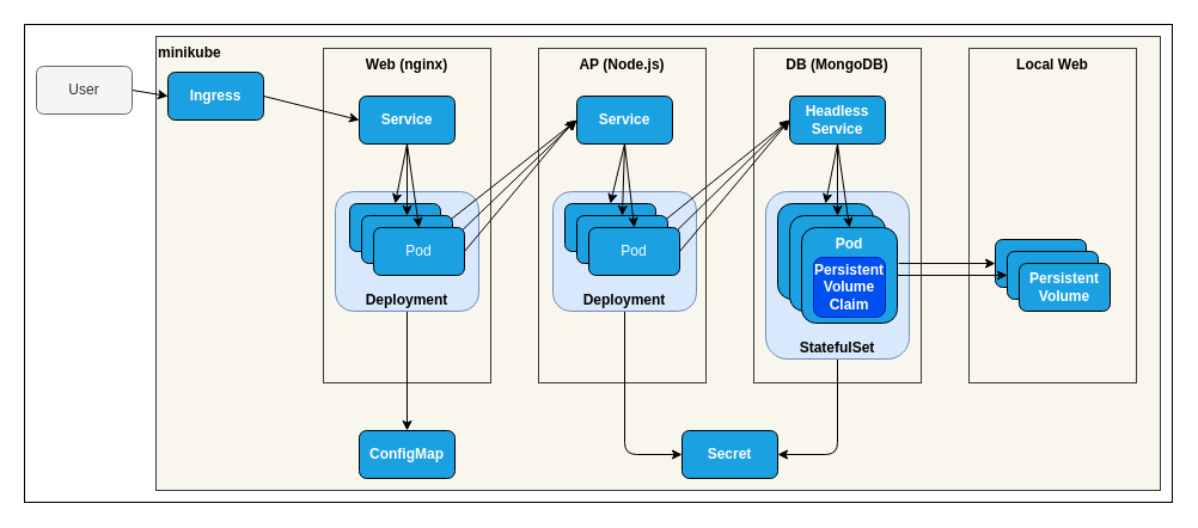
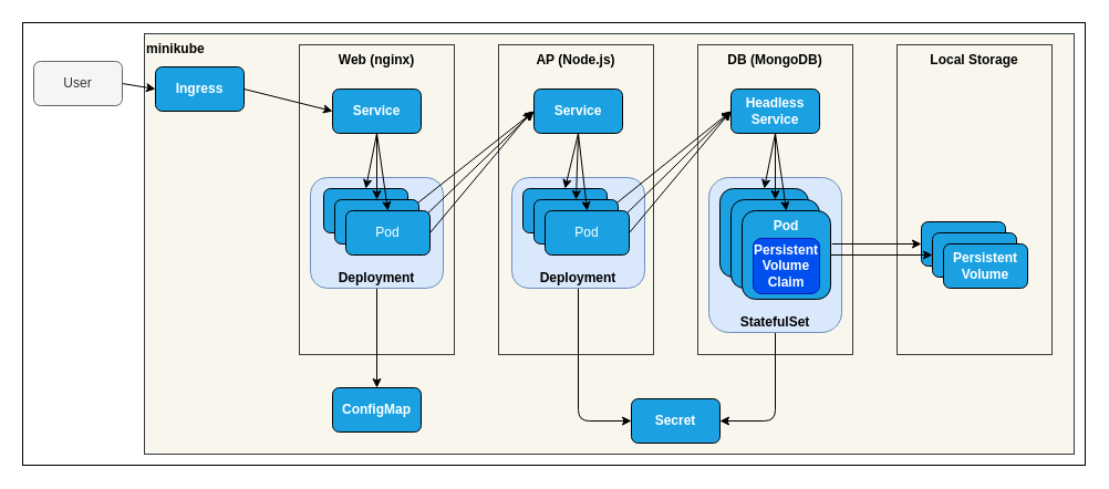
  <mxCell id="0" />
  <mxCell id="1" parent="0" />
  <mxCell id="2" value="" style="rounded=0;whiteSpace=wrap;html=1;" parent="1" vertex="1"><mxGeometry x="20" y="20" width="960" height="400" as="geometry" /></mxCell>
  <mxCell id="3" value="minikube" style="rounded=0;whiteSpace=wrap;html=1;verticalAlign=top;fontStyle=1;fillColor=#f9f7ed;strokeColor=#36393d;fontColor=#000000;align=left;" vertex="1" parent="1"><mxGeometry x="130" y="30" width="840" height="380" as="geometry" /></mxCell>
- <mxCell id="4" value="Local Web" style="rounded=0;whiteSpace=wrap;html=1;verticalAlign=top;fontStyle=1;fillColor=#f9f7ed;strokeColor=#36393d;fontColor=#000000;" parent="1" vertex="1"><mxGeometry x="810" y="40" width="140" height="280" as="geometry" /></mxCell>
+ <mxCell id="4" value="Local Storage" style="rounded=0;whiteSpace=wrap;html=1;verticalAlign=top;fontStyle=1;fillColor=#f9f7ed;strokeColor=#36393d;fontColor=#000000;" parent="1" vertex="1"><mxGeometry x="810" y="40" width="140" height="280" as="geometry" /></mxCell>
  <mxCell id="5" value="DB (MongoDB)" style="rounded=0;whiteSpace=wrap;html=1;verticalAlign=top;fontStyle=1;fillColor=#f9f7ed;strokeColor=#36393d;fontColor=#000000;" parent="1" vertex="1"><mxGeometry x="630" y="40" width="140" height="280" as="geometry" /></mxCell>
  <mxCell id="6" value="AP (Node.js)" style="rounded=0;whiteSpace=wrap;html=1;verticalAlign=top;fontStyle=1;fillColor=#f9f7ed;strokeColor=#36393d;fontColor=#000000;" parent="1" vertex="1"><mxGeometry x="450" y="40" width="140" height="280" as="geometry" /></mxCell>
  <mxCell id="7" value="Web (nginx)" style="rounded=0;whiteSpace=wrap;html=1;verticalAlign=top;fontStyle=1;fillColor=#f9f7ed;strokeColor=#36393d;fontColor=#000000;" parent="1" vertex="1"><mxGeometry x="270" y="40" width="140" height="280" as="geometry" /></mxCell>
  <mxCell id="8" style="edgeStyle=none;html=1;exitX=1;exitY=0.5;exitDx=0;exitDy=0;entryX=0;entryY=0.5;entryDx=0;entryDy=0;" parent="1" source="9" target="11" edge="1"><mxGeometry relative="1" as="geometry" /></mxCell>
  <mxCell id="9" value="User" style="rounded=1;whiteSpace=wrap;html=1;fillColor=#f5f5f5;fontColor=#333333;strokeColor=#666666;" parent="1" vertex="1"><mxGeometry x="30" y="55" width="80" height="40" as="geometry" /></mxCell>
  <mxCell id="10" style="edgeStyle=none;html=1;exitX=1;exitY=0.5;exitDx=0;exitDy=0;entryX=0;entryY=0.5;entryDx=0;entryDy=0;" parent="1" source="11" target="12" edge="1"><mxGeometry relative="1" as="geometry" /></mxCell>
  <mxCell id="11" value="Ingress" style="rounded=1;whiteSpace=wrap;html=1;fillColor=#1ba1e2;fontColor=#ffffff;strokeColor=#000000;fontStyle=1" parent="1" vertex="1"><mxGeometry x="140" y="60" width="80" height="40" as="geometry" /></mxCell>
  <mxCell id="12" value="Service" style="rounded=1;whiteSpace=wrap;html=1;fillColor=#1ba1e2;fontColor=#ffffff;strokeColor=#000000;fontStyle=1" parent="1" vertex="1"><mxGeometry x="300" y="80" width="80" height="40" as="geometry" /></mxCell>
  <mxCell id="13" style="edgeStyle=none;html=1;exitX=0.5;exitY=1;exitDx=0;exitDy=0;entryX=0.5;entryY=0;entryDx=0;entryDy=0;" parent="1" source="14" target="45" edge="1"><mxGeometry relative="1" as="geometry" /></mxCell>
  <mxCell id="14" value="Deployment" style="rounded=1;whiteSpace=wrap;html=1;verticalAlign=bottom;fillColor=#dae8fc;strokeColor=#6c8ebf;fontColor=#000000;fontStyle=1" parent="1" vertex="1"><mxGeometry x="280" y="160" width="120" height="100" as="geometry" /></mxCell>
  <mxCell id="15" value="Service" style="rounded=1;whiteSpace=wrap;html=1;fillColor=#1ba1e2;fontColor=#ffffff;strokeColor=#000000;fontStyle=1" parent="1" vertex="1"><mxGeometry x="482" y="80" width="80" height="40" as="geometry" /></mxCell>
  <mxCell id="16" style="edgeStyle=none;html=1;exitX=1;exitY=0.5;exitDx=0;exitDy=0;entryX=0;entryY=0.5;entryDx=0;entryDy=0;" parent="1" source="17" target="15" edge="1"><mxGeometry relative="1" as="geometry" /></mxCell>
  <mxCell id="17" value="Pod" style="rounded=1;whiteSpace=wrap;html=1;fillColor=#1ba1e2;fontColor=#ffffff;strokeColor=#000000;" parent="1" vertex="1"><mxGeometry x="292" y="170" width="76" height="40" as="geometry" /></mxCell>
  <mxCell id="18" style="edgeStyle=none;html=1;exitX=0.5;exitY=1;exitDx=0;exitDy=0;entryX=0;entryY=0.5;entryDx=0;entryDy=0;" parent="1" source="19" target="44" edge="1"><mxGeometry relative="1" as="geometry"><Array as="points"><mxPoint x="522" y="380" /></Array></mxGeometry></mxCell>
  <mxCell id="19" value="Deployment" style="rounded=1;whiteSpace=wrap;html=1;verticalAlign=bottom;fillColor=#dae8fc;strokeColor=#6c8ebf;fontColor=#000000;fontStyle=1" parent="1" vertex="1"><mxGeometry x="462" y="160" width="120" height="100" as="geometry" /></mxCell>
  <mxCell id="20" style="edgeStyle=none;html=1;exitX=0.5;exitY=1;exitDx=0;exitDy=0;entryX=1;entryY=0.5;entryDx=0;entryDy=0;" parent="1" source="21" target="44" edge="1"><mxGeometry relative="1" as="geometry"><Array as="points"><mxPoint x="700" y="380" /></Array></mxGeometry></mxCell>
  <mxCell id="21" value="StatefulSet" style="rounded=1;whiteSpace=wrap;html=1;verticalAlign=bottom;fillColor=#dae8fc;strokeColor=#6c8ebf;fontColor=#000000;fontStyle=1" parent="1" vertex="1"><mxGeometry x="640" y="160" width="120" height="140" as="geometry" /></mxCell>
  <mxCell id="22" value="Pod" style="rounded=1;whiteSpace=wrap;html=1;verticalAlign=middle;fillColor=#1ba1e2;fontColor=#ffffff;strokeColor=#000000;fontStyle=1" parent="1" vertex="1"><mxGeometry x="650" y="170" width="80" height="80" as="geometry" /></mxCell>
  <mxCell id="23" style="edgeStyle=none;html=1;exitX=1;exitY=0.5;exitDx=0;exitDy=0;entryX=0;entryY=0.5;entryDx=0;entryDy=0;" parent="1" source="24" target="15" edge="1"><mxGeometry relative="1" as="geometry" /></mxCell>
  <mxCell id="24" value="Pod" style="rounded=1;whiteSpace=wrap;html=1;fillColor=#1ba1e2;fontColor=#ffffff;strokeColor=#000000;" parent="1" vertex="1"><mxGeometry x="302" y="180" width="76" height="40" as="geometry" /></mxCell>
  <mxCell id="25" style="edgeStyle=none;html=1;exitX=1;exitY=0.5;exitDx=0;exitDy=0;" parent="1" source="26" edge="1"><mxGeometry relative="1" as="geometry"><mxPoint x="480" y="100" as="targetPoint" /></mxGeometry></mxCell>
  <mxCell id="26" value="Pod" style="rounded=1;whiteSpace=wrap;html=1;fillColor=#1ba1e2;fontColor=#ffffff;strokeColor=#000000;" parent="1" vertex="1"><mxGeometry x="312" y="190" width="76" height="40" as="geometry" /></mxCell>
  <mxCell id="27" style="edgeStyle=none;html=1;exitX=1;exitY=0.5;exitDx=0;exitDy=0;" parent="1" source="28" edge="1"><mxGeometry relative="1" as="geometry"><mxPoint x="660" y="100" as="targetPoint" /></mxGeometry></mxCell>
  <mxCell id="28" value="Pod" style="rounded=1;whiteSpace=wrap;html=1;fillColor=#1ba1e2;fontColor=#ffffff;strokeColor=#000000;" parent="1" vertex="1"><mxGeometry x="472" y="170" width="76" height="40" as="geometry" /></mxCell>
  <mxCell id="29" style="edgeStyle=none;html=1;exitX=1;exitY=0.5;exitDx=0;exitDy=0;entryX=0;entryY=0.5;entryDx=0;entryDy=0;" parent="1" source="30" target="39" edge="1"><mxGeometry relative="1" as="geometry" /></mxCell>
  <mxCell id="30" value="Pod" style="rounded=1;whiteSpace=wrap;html=1;fillColor=#1ba1e2;fontColor=#ffffff;strokeColor=#000000;" parent="1" vertex="1"><mxGeometry x="482" y="180" width="76" height="40" as="geometry" /></mxCell>
  <mxCell id="31" style="edgeStyle=none;html=1;exitX=1;exitY=0.5;exitDx=0;exitDy=0;entryX=0;entryY=0.5;entryDx=0;entryDy=0;" parent="1" source="32" target="39" edge="1"><mxGeometry relative="1" as="geometry" /></mxCell>
  <mxCell id="32" value="Pod" style="rounded=1;whiteSpace=wrap;html=1;fillColor=#1ba1e2;fontColor=#ffffff;strokeColor=#000000;" parent="1" vertex="1"><mxGeometry x="492" y="190" width="76" height="40" as="geometry" /></mxCell>
  <mxCell id="33" value="Pod" style="rounded=1;whiteSpace=wrap;html=1;verticalAlign=middle;fillColor=#1ba1e2;fontColor=#ffffff;strokeColor=#000000;fontStyle=1" parent="1" vertex="1"><mxGeometry x="660" y="180" width="80" height="80" as="geometry" /></mxCell>
  <mxCell id="34" value="Pod" style="rounded=1;whiteSpace=wrap;html=1;verticalAlign=top;fillColor=#1ba1e2;fontColor=#ffffff;strokeColor=#000000;fontStyle=1" parent="1" vertex="1"><mxGeometry x="670" y="190" width="80" height="80" as="geometry" /></mxCell>
  <mxCell id="35" value="Persistent&lt;br&gt;Volume&lt;br&gt;Claim" style="rounded=1;whiteSpace=wrap;html=1;fillColor=#0050ef;fontColor=#ffffff;strokeColor=#001DBC;fontStyle=1" parent="1" vertex="1"><mxGeometry x="680" y="215" width="60" height="50" as="geometry" /></mxCell>
  <mxCell id="36" style="edgeStyle=none;html=1;exitX=0.5;exitY=1;exitDx=0;exitDy=0;entryX=0.5;entryY=0;entryDx=0;entryDy=0;" parent="1" source="39" target="22" edge="1"><mxGeometry relative="1" as="geometry" /></mxCell>
  <mxCell id="37" style="edgeStyle=none;html=1;exitX=0.5;exitY=1;exitDx=0;exitDy=0;entryX=0.5;entryY=0;entryDx=0;entryDy=0;" parent="1" source="39" target="33" edge="1"><mxGeometry relative="1" as="geometry" /></mxCell>
  <mxCell id="38" style="edgeStyle=none;html=1;exitX=0.5;exitY=1;exitDx=0;exitDy=0;entryX=0.5;entryY=0;entryDx=0;entryDy=0;" parent="1" source="39" target="34" edge="1"><mxGeometry relative="1" as="geometry" /></mxCell>
  <mxCell id="39" value="Headless&lt;br&gt;Service" style="rounded=1;whiteSpace=wrap;html=1;fillColor=#1ba1e2;fontColor=#ffffff;strokeColor=#000000;fontStyle=1" parent="1" vertex="1"><mxGeometry x="660" y="80" width="80" height="40" as="geometry" /></mxCell>
  <mxCell id="40" value="Pod" style="rounded=1;whiteSpace=wrap;html=1;fillColor=#1ba1e2;fontColor=#ffffff;strokeColor=#000000;fontStyle=1" parent="1" vertex="1"><mxGeometry x="832" y="200" width="76" height="40" as="geometry" /></mxCell>
  <mxCell id="41" style="edgeStyle=none;html=1;entryX=0;entryY=0.5;entryDx=0;entryDy=0;exitX=1;exitY=0.5;exitDx=0;exitDy=0;" parent="1" source="34" target="42" edge="1"><mxGeometry relative="1" as="geometry"><mxPoint x="780" y="190" as="targetPoint" /><mxPoint x="790" y="140" as="sourcePoint" /></mxGeometry></mxCell>
  <mxCell id="42" value="Pod" style="rounded=1;whiteSpace=wrap;html=1;fillColor=#1ba1e2;fontColor=#ffffff;strokeColor=#000000;fontStyle=1" parent="1" vertex="1"><mxGeometry x="842" y="210" width="76" height="40" as="geometry" /></mxCell>
  <mxCell id="43" value="Persistent&lt;br&gt;Volume" style="rounded=1;whiteSpace=wrap;html=1;fillColor=#1ba1e2;fontColor=#ffffff;strokeColor=#000000;fontStyle=1" parent="1" vertex="1"><mxGeometry x="852" y="220" width="76" height="40" as="geometry" /></mxCell>
  <mxCell id="44" value="Secret" style="rounded=1;whiteSpace=wrap;html=1;fillColor=#1ba1e2;fontColor=#ffffff;strokeColor=#000000;fontStyle=1" parent="1" vertex="1"><mxGeometry x="570" y="360" width="80" height="40" as="geometry" /></mxCell>
- <mxCell id="45" value="ConfigMap" style="rounded=1;whiteSpace=wrap;html=1;fillColor=#1ba1e2;fontColor=#ffffff;strokeColor=#000000;fontStyle=1" parent="1" vertex="1"><mxGeometry x="300" y="360" width="80" height="40" as="geometry" /></mxCell>
+ <mxCell id="45" value="ConfigMap" style="rounded=1;whiteSpace=wrap;html=1;fillColor=#1ba1e2;fontColor=#ffffff;strokeColor=#000000;fontStyle=1" parent="1" vertex="1"><mxGeometry x="300" y="350" width="80" height="40" as="geometry" /></mxCell>
  <mxCell id="46" style="edgeStyle=none;html=1;exitX=0.5;exitY=1;exitDx=0;exitDy=0;entryX=0.5;entryY=0;entryDx=0;entryDy=0;" parent="1" source="12" target="17" edge="1"><mxGeometry relative="1" as="geometry" /></mxCell>
  <mxCell id="47" style="edgeStyle=none;html=1;entryX=0.5;entryY=0;entryDx=0;entryDy=0;" parent="1" target="24" edge="1"><mxGeometry relative="1" as="geometry"><mxPoint x="340" y="120" as="sourcePoint" /></mxGeometry></mxCell>
  <mxCell id="48" style="edgeStyle=none;html=1;exitX=0.5;exitY=1;exitDx=0;exitDy=0;entryX=0.5;entryY=0;entryDx=0;entryDy=0;" parent="1" source="12" target="26" edge="1"><mxGeometry relative="1" as="geometry" /></mxCell>
  <mxCell id="49" style="edgeStyle=none;html=1;exitX=0.5;exitY=1;exitDx=0;exitDy=0;entryX=0.5;entryY=0;entryDx=0;entryDy=0;" parent="1" source="15" target="28" edge="1"><mxGeometry relative="1" as="geometry" /></mxCell>
  <mxCell id="50" style="edgeStyle=none;html=1;exitX=0.5;exitY=1;exitDx=0;exitDy=0;entryX=0.5;entryY=0;entryDx=0;entryDy=0;" parent="1" source="15" target="30" edge="1"><mxGeometry relative="1" as="geometry" /></mxCell>
  <mxCell id="51" style="edgeStyle=none;html=1;exitX=0.5;exitY=1;exitDx=0;exitDy=0;entryX=0.5;entryY=0;entryDx=0;entryDy=0;" parent="1" source="15" target="32" edge="1"><mxGeometry relative="1" as="geometry" /></mxCell>
  <mxCell id="52" style="edgeStyle=none;html=1;entryX=0;entryY=0.5;entryDx=0;entryDy=0;exitX=1.015;exitY=0.375;exitDx=0;exitDy=0;exitPerimeter=0;" parent="1" source="34" target="40" edge="1"><mxGeometry relative="1" as="geometry"><mxPoint x="832" y="219.52" as="targetPoint" /><mxPoint x="760" y="220" as="sourcePoint" /></mxGeometry></mxCell>
